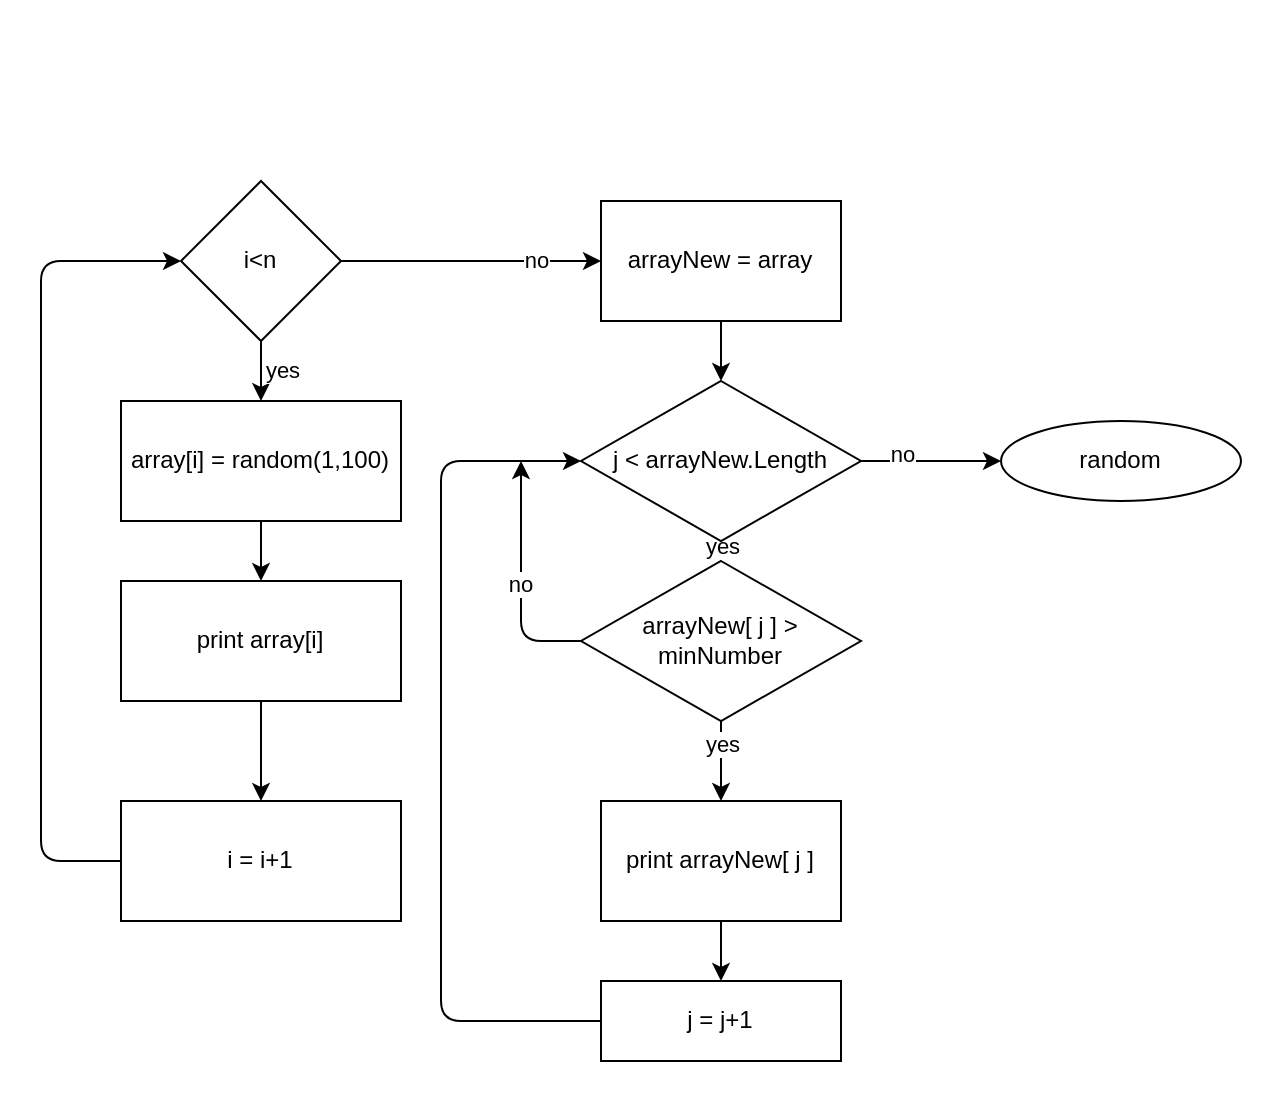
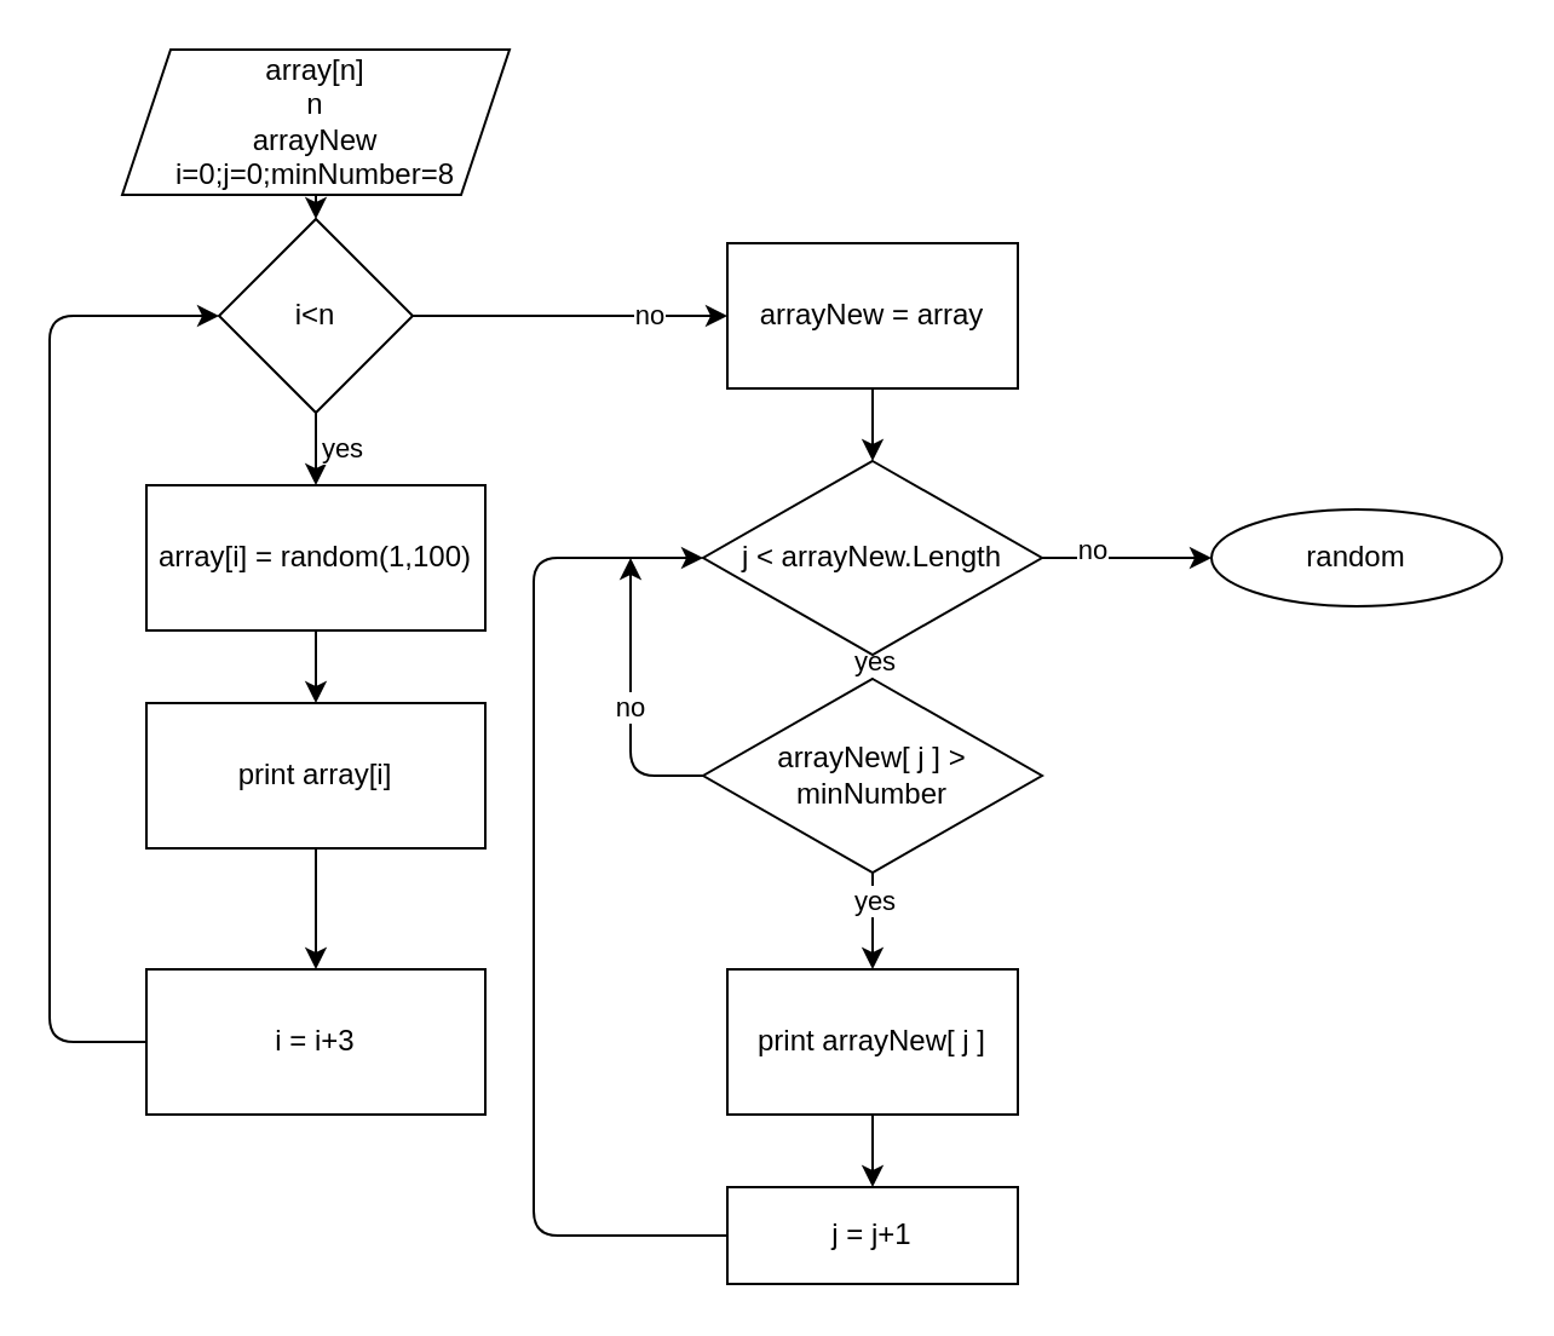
  <mxCell id="0" />
  <mxCell id="1" parent="0" />
+ <mxCell id="2" style="edgeStyle=none;html=1;entryX=0.5;entryY=0;entryDx=0;entryDy=0;" edge="1" parent="1" source="3" target="8"><mxGeometry relative="1" as="geometry" /></mxCell>
+ <mxCell id="3" value="array[n]&lt;br&gt;n&lt;br&gt;arrayNew&lt;br&gt;i=0;j=0;minNumber=8" style="shape=parallelogram;perimeter=parallelogramPerimeter;whiteSpace=wrap;html=1;fixedSize=1;" vertex="1" parent="1"><mxGeometry x="50" y="20" width="160" height="60" as="geometry" /></mxCell>
  <mxCell id="4" style="edgeStyle=none;html=1;entryX=0.5;entryY=0;entryDx=0;entryDy=0;" edge="1" parent="1" source="8" target="10"><mxGeometry relative="1" as="geometry"><mxPoint x="130" y="250" as="targetPoint" /></mxGeometry></mxCell>
  <mxCell id="5" value="yes" style="edgeLabel;html=1;align=center;verticalAlign=middle;resizable=0;points=[];" vertex="1" connectable="0" parent="4"><mxGeometry x="-0.078" y="10" relative="1" as="geometry"><mxPoint as="offset" /></mxGeometry></mxCell>
  <mxCell id="6" style="edgeStyle=none;html=1;entryX=0;entryY=0.5;entryDx=0;entryDy=0;" edge="1" parent="1" source="8" target="16"><mxGeometry relative="1" as="geometry"><mxPoint x="220" y="130" as="targetPoint" /></mxGeometry></mxCell>
  <mxCell id="7" value="no" style="edgeLabel;html=1;align=center;verticalAlign=middle;resizable=0;points=[];" vertex="1" connectable="0" parent="6"><mxGeometry x="0.493" y="1" relative="1" as="geometry"><mxPoint as="offset" /></mxGeometry></mxCell>
  <mxCell id="8" value="i&amp;lt;n" style="rhombus;whiteSpace=wrap;html=1;" vertex="1" parent="1"><mxGeometry x="90" y="90" width="80" height="80" as="geometry" /></mxCell>
  <mxCell id="9" style="edgeStyle=none;html=1;entryX=0.5;entryY=0;entryDx=0;entryDy=0;" edge="1" parent="1" source="10" target="12"><mxGeometry relative="1" as="geometry" /></mxCell>
  <mxCell id="10" value="array[i] = random(1,100)" style="rounded=0;whiteSpace=wrap;html=1;" vertex="1" parent="1"><mxGeometry x="60" y="200" width="140" height="60" as="geometry" /></mxCell>
  <mxCell id="11" style="edgeStyle=none;html=1;entryX=0.5;entryY=0;entryDx=0;entryDy=0;" edge="1" parent="1" source="12" target="14"><mxGeometry relative="1" as="geometry"><mxPoint x="130" y="320" as="targetPoint" /></mxGeometry></mxCell>
  <mxCell id="12" value="print array[i]" style="rounded=0;whiteSpace=wrap;html=1;" vertex="1" parent="1"><mxGeometry x="60" y="290" width="140" height="60" as="geometry" /></mxCell>
  <mxCell id="13" style="edgeStyle=none;html=1;entryX=0;entryY=0.5;entryDx=0;entryDy=0;" edge="1" parent="1" source="14" target="8"><mxGeometry relative="1" as="geometry"><Array as="points"><mxPoint x="20" y="430" /><mxPoint x="20" y="250" /><mxPoint x="20" y="130" /></Array></mxGeometry></mxCell>
- <mxCell id="14" value="i = i+1" style="rounded=0;whiteSpace=wrap;html=1;" vertex="1" parent="1"><mxGeometry x="60" y="400" width="140" height="60" as="geometry" /></mxCell>
+ <mxCell id="14" value="i = i+3" style="rounded=0;whiteSpace=wrap;html=1;" vertex="1" parent="1"><mxGeometry x="60" y="400" width="140" height="60" as="geometry" /></mxCell>
  <mxCell id="15" style="edgeStyle=none;html=1;entryX=0.5;entryY=0;entryDx=0;entryDy=0;" edge="1" parent="1" source="16" target="21"><mxGeometry relative="1" as="geometry" /></mxCell>
  <mxCell id="16" value="arrayNew = array" style="rounded=0;whiteSpace=wrap;html=1;" vertex="1" parent="1"><mxGeometry x="300" y="100" width="120" height="60" as="geometry" /></mxCell>
  <mxCell id="17" style="edgeStyle=none;html=1;entryX=0.5;entryY=0;entryDx=0;entryDy=0;" edge="1" parent="1" source="21" target="26"><mxGeometry relative="1" as="geometry" /></mxCell>
  <mxCell id="18" value="yes" style="edgeLabel;html=1;align=center;verticalAlign=middle;resizable=0;points=[];" vertex="1" connectable="0" parent="17"><mxGeometry x="-0.547" relative="1" as="geometry"><mxPoint as="offset" /></mxGeometry></mxCell>
  <mxCell id="19" style="edgeStyle=none;html=1;" edge="1" parent="1" source="21"><mxGeometry relative="1" as="geometry"><mxPoint x="500" y="230" as="targetPoint" /></mxGeometry></mxCell>
  <mxCell id="20" value="no" style="edgeLabel;html=1;align=center;verticalAlign=middle;resizable=0;points=[];" vertex="1" connectable="0" parent="19"><mxGeometry x="-0.428" y="4" relative="1" as="geometry"><mxPoint as="offset" /></mxGeometry></mxCell>
  <mxCell id="21" value="j &amp;lt; arrayNew.Length" style="rhombus;whiteSpace=wrap;html=1;" vertex="1" parent="1"><mxGeometry x="290" y="190" width="140" height="80" as="geometry" /></mxCell>
  <mxCell id="22" style="edgeStyle=none;html=1;entryX=0.5;entryY=0;entryDx=0;entryDy=0;" edge="1" parent="1" source="26" target="28"><mxGeometry relative="1" as="geometry" /></mxCell>
  <mxCell id="23" value="yes" style="edgeLabel;html=1;align=center;verticalAlign=middle;resizable=0;points=[];" vertex="1" connectable="0" parent="22"><mxGeometry x="-0.456" relative="1" as="geometry"><mxPoint as="offset" /></mxGeometry></mxCell>
  <mxCell id="24" style="edgeStyle=none;html=1;" edge="1" parent="1" source="26"><mxGeometry relative="1" as="geometry"><mxPoint x="260" y="230" as="targetPoint" /><Array as="points"><mxPoint x="260" y="320" /></Array></mxGeometry></mxCell>
  <mxCell id="25" value="no" style="edgeLabel;html=1;align=center;verticalAlign=middle;resizable=0;points=[];" vertex="1" connectable="0" parent="24"><mxGeometry x="-0.022" y="1" relative="1" as="geometry"><mxPoint as="offset" /></mxGeometry></mxCell>
  <mxCell id="26" value="arrayNew[ j ] &amp;gt; minNumber" style="rhombus;whiteSpace=wrap;html=1;" vertex="1" parent="1"><mxGeometry x="290" y="280" width="140" height="80" as="geometry" /></mxCell>
  <mxCell id="27" style="edgeStyle=none;html=1;entryX=0.5;entryY=0;entryDx=0;entryDy=0;" edge="1" parent="1" source="28" target="30"><mxGeometry relative="1" as="geometry" /></mxCell>
  <mxCell id="28" value="print arrayNew[ j ]" style="rounded=0;whiteSpace=wrap;html=1;" vertex="1" parent="1"><mxGeometry x="300" y="400" width="120" height="60" as="geometry" /></mxCell>
  <mxCell id="29" style="edgeStyle=none;html=1;entryX=0;entryY=0.5;entryDx=0;entryDy=0;" edge="1" parent="1" source="30" target="21"><mxGeometry relative="1" as="geometry"><Array as="points"><mxPoint x="220" y="510" /><mxPoint x="220" y="230" /></Array></mxGeometry></mxCell>
  <mxCell id="30" value="j = j+1" style="rounded=0;whiteSpace=wrap;html=1;" vertex="1" parent="1"><mxGeometry x="300" y="490" width="120" height="40" as="geometry" /></mxCell>
  <mxCell id="31" value="random" style="ellipse;whiteSpace=wrap;html=1;" vertex="1" parent="1"><mxGeometry x="500" y="210" width="120" height="40" as="geometry" /></mxCell>
